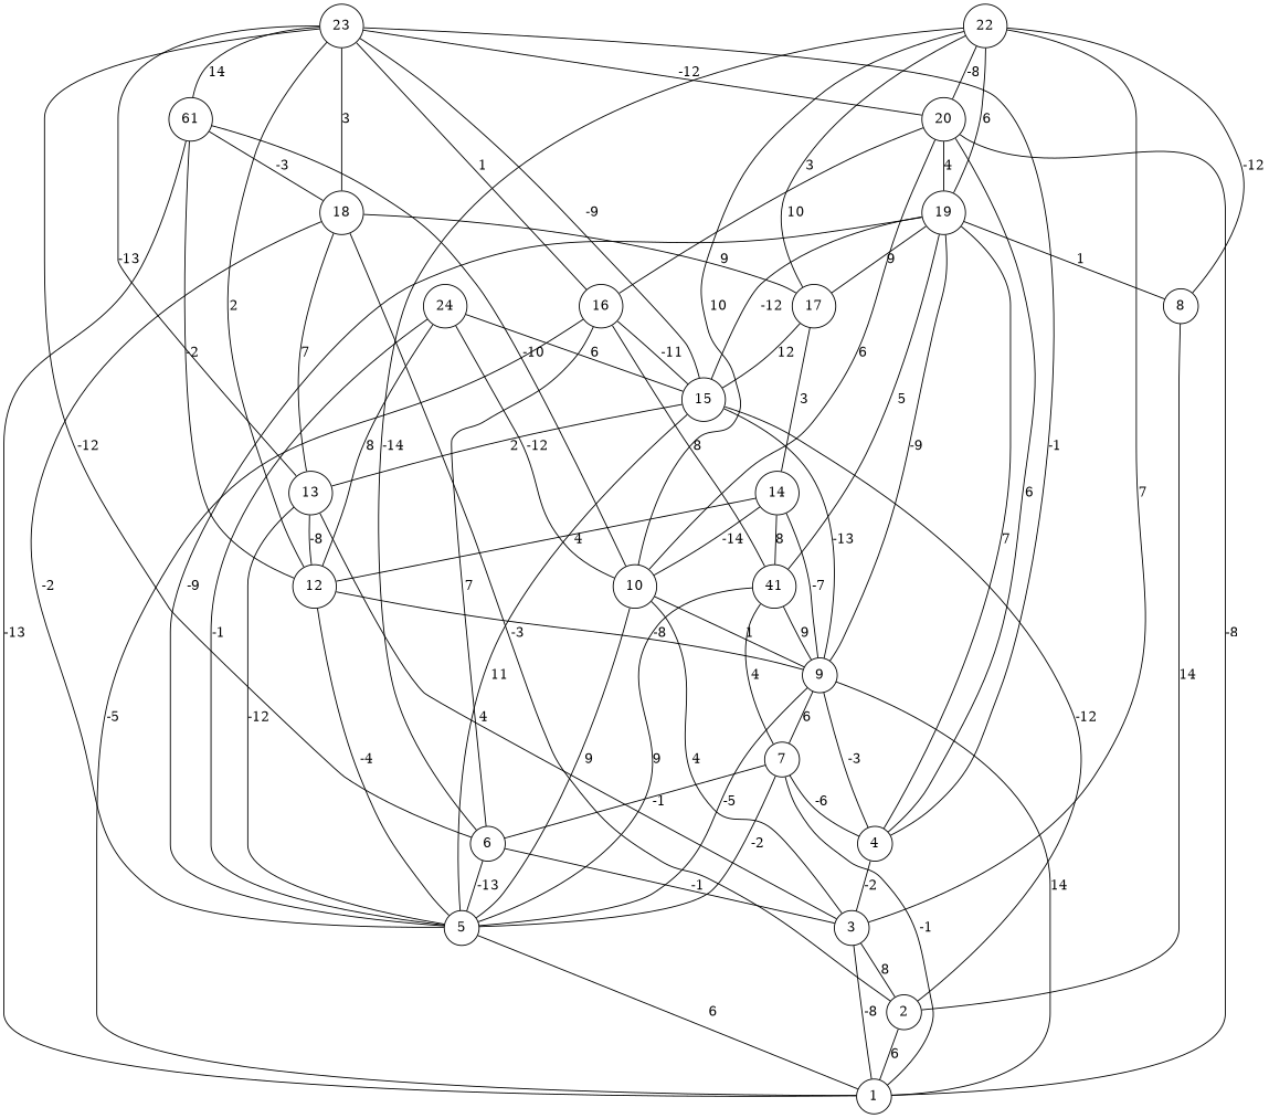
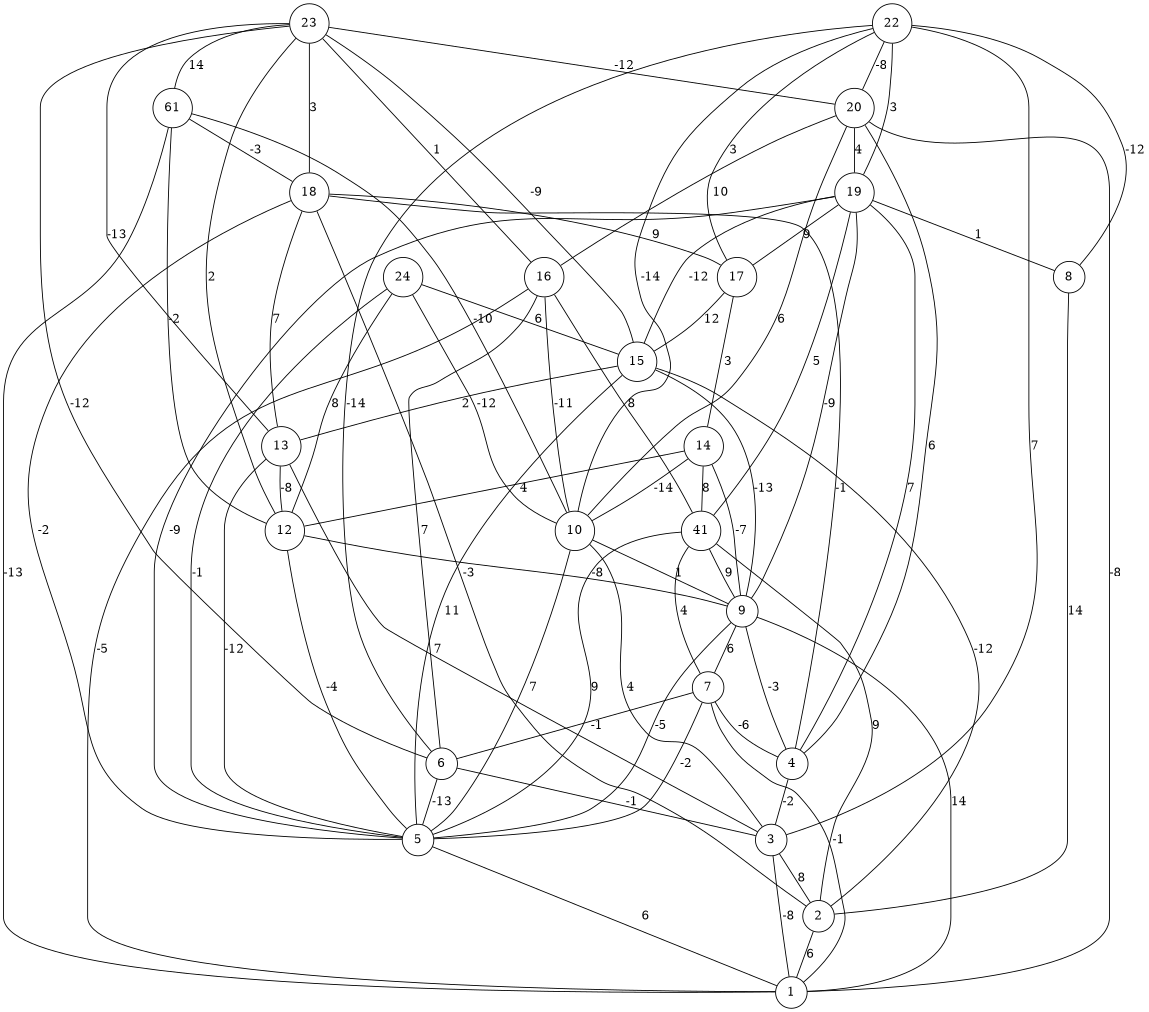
  graph {
    fontname="Helvetica,Arial,sans-serif"
    node [shape=circle]
    24
    5
    10
    12
    15
    1
    3
    9
    13
    2
    4
    7
    23
    6
    16
    18
    20
    n18 [label=61]
    n19 [label=41]
    17
    19
    14
    8
    22
    24 -- 5 [label=-1]
    24 -- 10 [label=-12]
    24 -- 12 [label=8]
    24 -- 15 [label=6]
    5 -- 1 [label=6]
-   10 -- 5 [label=9]
+   10 -- 5 [label=7]
    10 -- 3 [label=4]
    10 -- 9 [label=1]
    12 -- 5 [label=-4]
    12 -- 9 [label=-8]
    15 -- 5 [label=11]
    15 -- 9 [label=-13]
    15 -- 13 [label=2]
    15 -- 2 [label=-12]
    3 -- 1 [label=-8]
    3 -- 2 [label=8]
    9 -- 5 [label=-5]
    9 -- 1 [label=14]
    9 -- 4 [label=-3]
    9 -- 7 [label=6]
    13 -- 5 [label=-12]
    13 -- 12 [label=-8]
-   13 -- 3 [label=4]
+   13 -- 3 [label=7]
    2 -- 1 [label=6]
    4 -- 3 [label=-2]
    7 -- 5 [label=-2]
    7 -- 1 [label=-1]
    7 -- 4 [label=-6]
    7 -- 6 [label=-1]
    23 -- 12 [label=2]
    23 -- 15 [label=-9]
    23 -- 13 [label=-13]
-   23 -- 4 [label=-1]
+   18 -- 4 [label=-1]
    23 -- 6 [label=-12]
    23 -- 16 [label=1]
    23 -- 18 [label=3]
    23 -- 20 [label=-12]
    23 -- n18 [label=14]
    6 -- 5 [label=-13]
    6 -- 3 [label=-1]
-   16 -- 15 [label=-11]
+   16 -- 10 [label=-11]
    16 -- 1 [label=-5]
    16 -- 6 [label=7]
    16 -- n19 [label=8]
    18 -- 5 [label=-2]
    18 -- 13 [label=7]
    18 -- 2 [label=-3]
    18 -- 17 [label=9]
    20 -- 10 [label=6]
    20 -- 1 [label=-8]
    20 -- 4 [label=6]
    20 -- 16 [label=10]
    20 -- 19 [label=4]
    n18 -- 10 [label=-10]
    n18 -- 12 [label=-2]
    n18 -- 1 [label=-13]
    n18 -- 18 [label=-3]
    n19 -- 5 [label=9]
    n19 -- 9 [label=9]
+   n19 -- 2 [label=9]
    n19 -- 7 [label=4]
    17 -- 15 [label=12]
    17 -- 14 [label=3]
    19 -- 5 [label=-9]
    19 -- 15 [label=-12]
    19 -- 9 [label=-9]
    19 -- 4 [label=7]
    19 -- n19 [label=5]
    19 -- 17 [label=9]
    19 -- 8 [label=1]
    14 -- 10 [label=-14]
    14 -- 12 [label=4]
    14 -- 9 [label=-7]
    14 -- n19 [label=8]
    8 -- 2 [label=14]
-   22 -- 10 [label=10]
+   22 -- 10 [label=-14]
    22 -- 3 [label=7]
    22 -- 6 [label=-14]
    22 -- 20 [label=-8]
    22 -- 17 [label=3]
-   22 -- 19 [label=6]
+   22 -- 19 [label=3]
    22 -- 8 [label=-12]
  }
